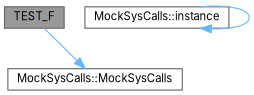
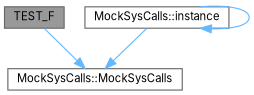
  digraph {
    fontname=Inter
    rankdir=TB
    node [color=grey40 fillcolor=white fontname=Inter fontsize=10 shape=box style=filled]
    edge [color=steelblue1 fontname=Inter fontsize=10 labelfontname=Helvetica labelfontsize=10 style=solid]
    n1 [color=gray40 fillcolor=grey60 fontcolor=black height=0.2 label=TEST_F width=0.4]
    n2 [height=0.2 label="MockSysCalls::MockSysCalls" width=0.4]
    n3 [height=0.2 label="MockSysCalls::instance" width=0.4]
    n1 -> n2
+   n3 -> n2
    n3 -> n3
  }
